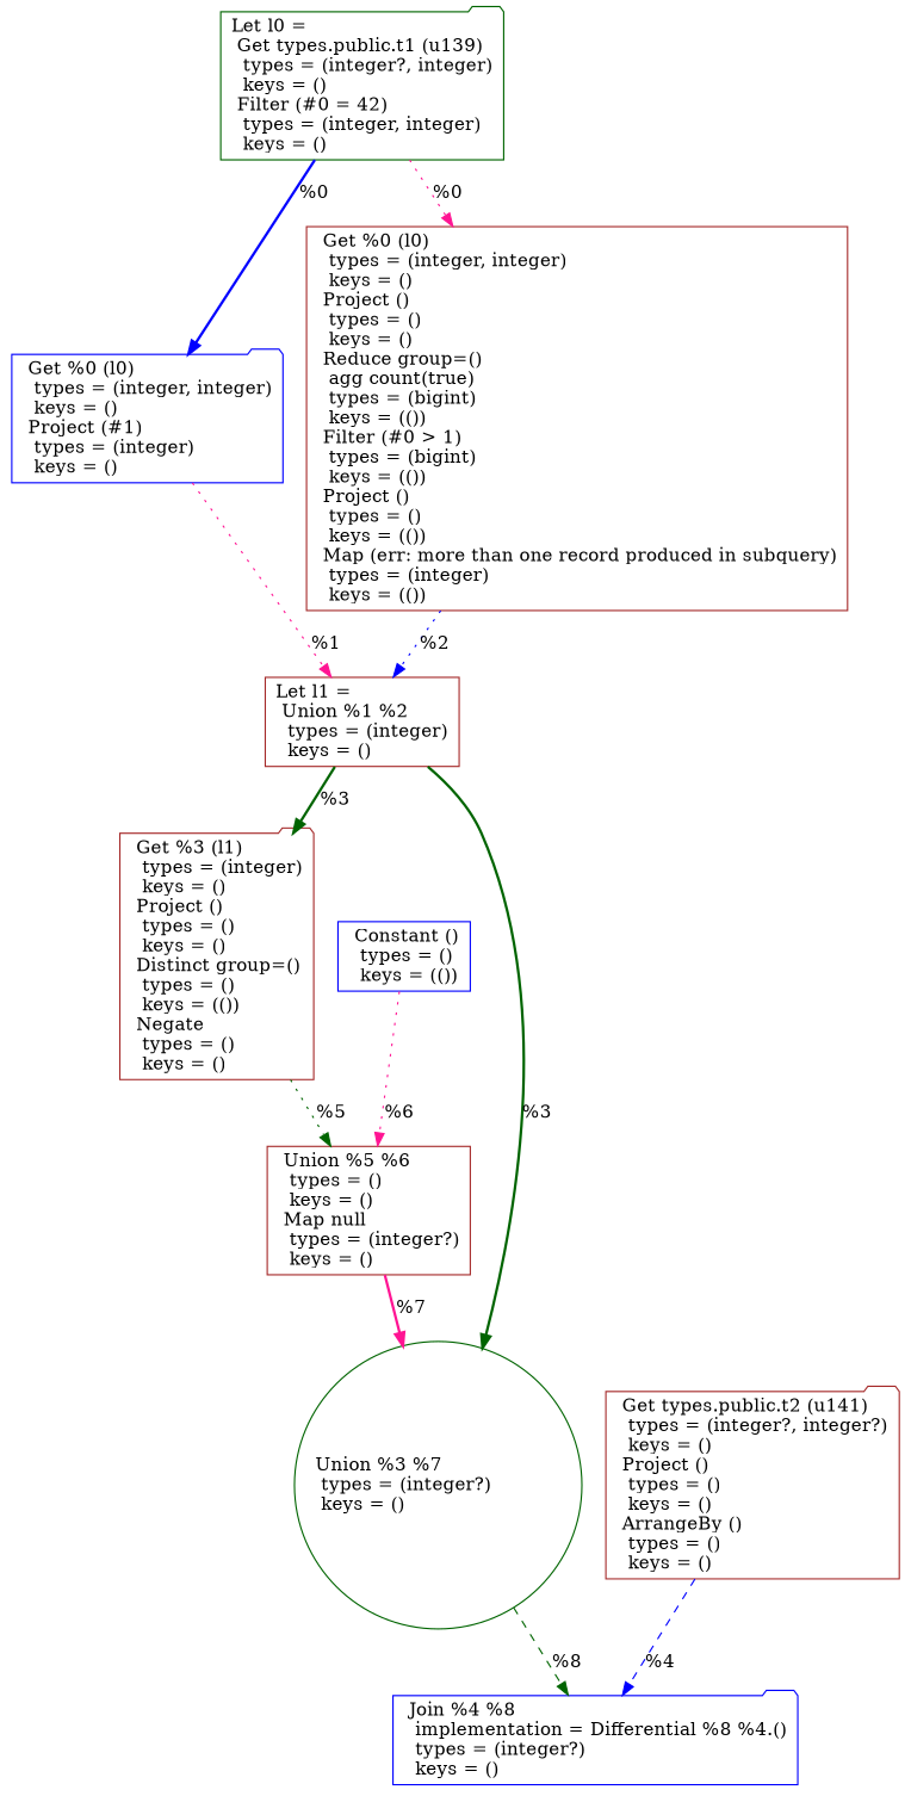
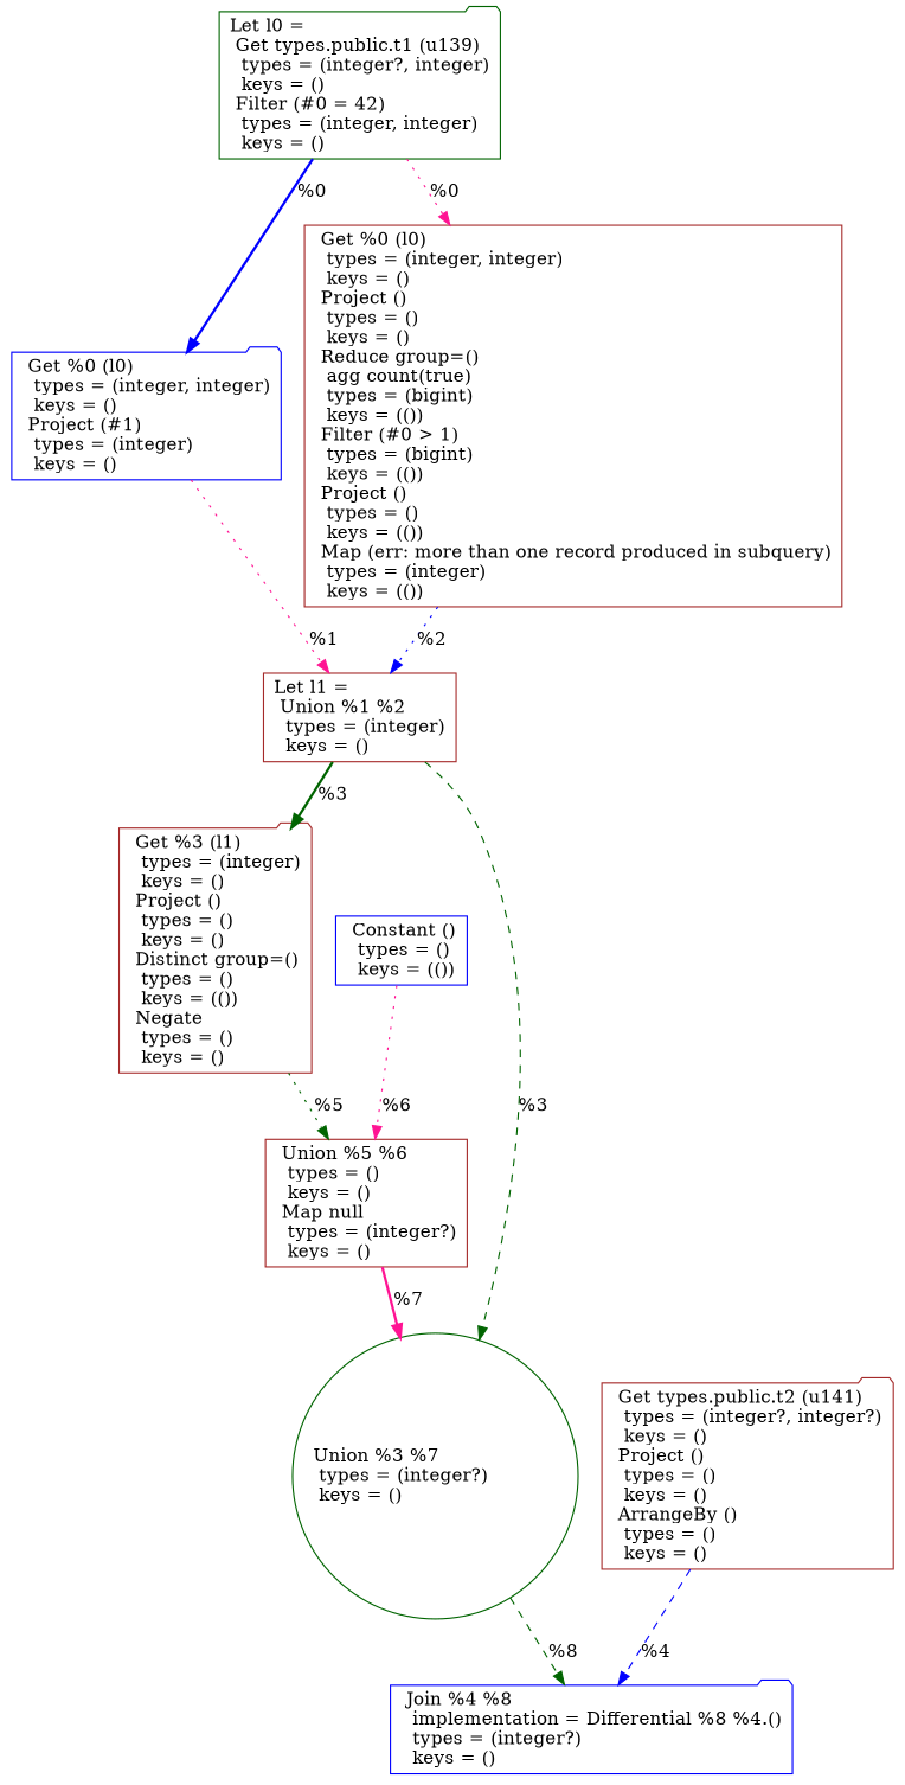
  digraph {
    node [color=brown shape=folder]
    edge [color=deeppink style=dotted]
    n1 [color=darkgreen label="Let l0 =\l Get types.public.t1 (u139)\l  types = (integer?, integer)\l  keys = ()\l Filter (#0 = 42)\l  types = (integer, integer)\l  keys = ()\l"]
    n2 [color=blue label=" Get %0 (l0)\l  types = (integer, integer)\l  keys = ()\l Project (#1)\l  types = (integer)\l  keys = ()\l"]
    n3 [label=" Get %0 (l0)\l  types = (integer, integer)\l  keys = ()\l Project ()\l  types = ()\l  keys = ()\l Reduce group=()\l  agg count(true)\l  types = (bigint)\l  keys = (())\l Filter (#0 \> 1)\l  types = (bigint)\l  keys = (())\l Project ()\l  types = ()\l  keys = (())\l Map (err: more than one record produced in subquery)\l  types = (integer)\l  keys = (())\l" shape=box]
    n4 [label="Let l1 =\l Union %1 %2\l  types = (integer)\l  keys = ()\l" shape=box]
    n5 [label=" Get %3 (l1)\l  types = (integer)\l  keys = ()\l Project ()\l  types = ()\l  keys = ()\l Distinct group=()\l  types = ()\l  keys = (())\l Negate\l  types = ()\l  keys = ()\l"]
    n6 [color=darkgreen label=" Union %3 %7\l  types = (integer?)\l  keys = ()\l" shape=circle]
    n7 [label=" Union %5 %6\l  types = ()\l  keys = ()\l Map null\l  types = (integer?)\l  keys = ()\l" shape=box]
    n8 [color=blue label=" Join %4 %8\l  implementation = Differential %8 %4.()\l  types = (integer?)\l  keys = ()\l"]
    n9 [label=" Get types.public.t2 (u141)\l  types = (integer?, integer?)\l  keys = ()\l Project ()\l  types = ()\l  keys = ()\l ArrangeBy ()\l  types = ()\l  keys = ()\l"]
    n10 [color=blue label=" Constant ()\l  types = ()\l  keys = (())\l" shape=box]
    n1 -> n2 [color=blue label="%0\l" style=bold]
    n1 -> n3 [label="%0\l"]
    n2 -> n4 [label="%1\l"]
    n3 -> n4 [color=blue label="%2\l"]
    n4 -> n5 [color=darkgreen label="%3\l" style=bold]
-   n4 -> n6 [color=darkgreen label="%3\l" style=bold]
+   n4 -> n6 [color=darkgreen label="%3\l" style=dashed]
    n5 -> n7 [color=darkgreen label="%5\l"]
    n6 -> n8 [color=darkgreen label="%8\l" style=dashed]
    n7 -> n6 [label="%7\l" style=bold]
    n9 -> n8 [color=blue label="%4\l" style=dashed]
    n10 -> n7 [label="%6\l"]
  }
